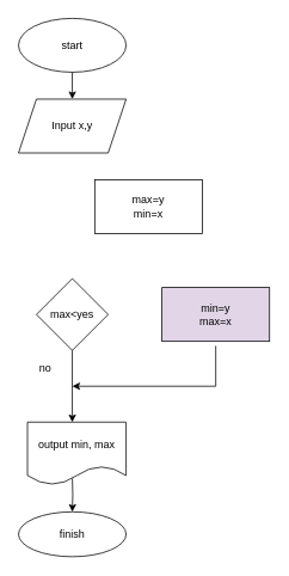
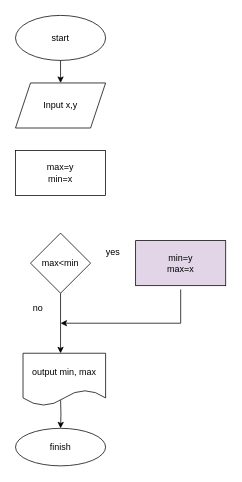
  <mxCell id="0" />
  <mxCell id="1" parent="0" />
  <mxCell id="2" value="Input x,y" style="shape=parallelogram;perimeter=parallelogramPerimeter;whiteSpace=wrap;html=1;fixedSize=1;" parent="1" vertex="1"><mxGeometry x="20" y="110" width="120" height="60" as="geometry" /></mxCell>
- <mxCell id="3" value="max=y&lt;br&gt;min=x" style="whiteSpace=wrap;html=1;" parent="1" vertex="1"><mxGeometry x="105" y="200" width="120" height="60" as="geometry" /></mxCell>
- <mxCell id="4" value="max&amp;lt;yes" style="rhombus;whiteSpace=wrap;html=1;" parent="1" vertex="1"><mxGeometry x="40" y="310" width="80" height="80" as="geometry" /></mxCell>
+ <mxCell id="3" value="max=y&lt;br&gt;min=x" style="whiteSpace=wrap;html=1;" parent="1" vertex="1"><mxGeometry x="20" y="200" width="120" height="60" as="geometry" /></mxCell>
+ <mxCell id="4" value="max&amp;lt;min" style="rhombus;whiteSpace=wrap;html=1;" parent="1" vertex="1"><mxGeometry x="40" y="310" width="80" height="80" as="geometry" /></mxCell>
  <mxCell id="5" value="min=y&lt;br&gt;max=x" style="whiteSpace=wrap;html=1;fillColor=#e1d5e7;" parent="1" vertex="1"><mxGeometry x="180" y="320" width="120" height="60" as="geometry" /></mxCell>
  <mxCell id="6" value="no" style="text;html=1;strokeColor=none;fillColor=none;align=center;verticalAlign=middle;whiteSpace=wrap;rounded=0;" parent="1" vertex="1"><mxGeometry x="30" y="400" width="40" height="20" as="geometry" /></mxCell>
  <mxCell id="7" value="" style="endArrow=none;html=1;" parent="1" edge="1"><mxGeometry width="50" height="50" relative="1" as="geometry"><mxPoint x="240" y="385" as="sourcePoint" /><mxPoint x="240" y="430" as="targetPoint" /><Array as="points" /></mxGeometry></mxCell>
  <mxCell id="8" value="" style="endArrow=classic;html=1;" parent="1" edge="1"><mxGeometry width="50" height="50" relative="1" as="geometry"><mxPoint x="240" y="430" as="sourcePoint" /><mxPoint x="80" y="430" as="targetPoint" /></mxGeometry></mxCell>
  <mxCell id="9" value="start" style="ellipse;whiteSpace=wrap;html=1;" parent="1" vertex="1"><mxGeometry x="20" y="20" width="120" height="60" as="geometry" /></mxCell>
  <mxCell id="10" value="" style="endArrow=classic;html=1;" parent="1" target="2" edge="1"><mxGeometry width="50" height="50" relative="1" as="geometry"><mxPoint x="80" y="80" as="sourcePoint" /><mxPoint x="110" y="160" as="targetPoint" /></mxGeometry></mxCell>
  <mxCell id="11" value="" style="edgeStyle=orthogonalEdgeStyle;rounded=0;orthogonalLoop=1;jettySize=auto;html=1;" parent="1" target="12" edge="1"><mxGeometry relative="1" as="geometry"><mxPoint x="80" y="530" as="sourcePoint" /></mxGeometry></mxCell>
  <mxCell id="12" value="finish" style="ellipse;whiteSpace=wrap;html=1;" parent="1" vertex="1"><mxGeometry x="20" y="570" width="120" height="50" as="geometry" /></mxCell>
  <mxCell id="13" value="" style="endArrow=classic;html=1;exitX=0.5;exitY=1;exitDx=0;exitDy=0;entryX=0.5;entryY=0;entryDx=0;entryDy=0;" parent="1" source="4" edge="1"><mxGeometry width="50" height="50" relative="1" as="geometry"><mxPoint x="250" y="410" as="sourcePoint" /><mxPoint x="80" y="470" as="targetPoint" /></mxGeometry></mxCell>
+ <mxCell id="14" value="yes" style="text;html=1;strokeColor=none;fillColor=none;align=center;verticalAlign=middle;whiteSpace=wrap;rounded=0;" parent="1" vertex="1"><mxGeometry x="120" y="320" width="60" height="30" as="geometry" /></mxCell>
  <mxCell id="15" value="&lt;span&gt;output min, max&lt;/span&gt;" style="shape=document;whiteSpace=wrap;html=1;boundedLbl=1;" vertex="1" parent="1"><mxGeometry x="30" y="470" width="110" height="70" as="geometry" /></mxCell>
